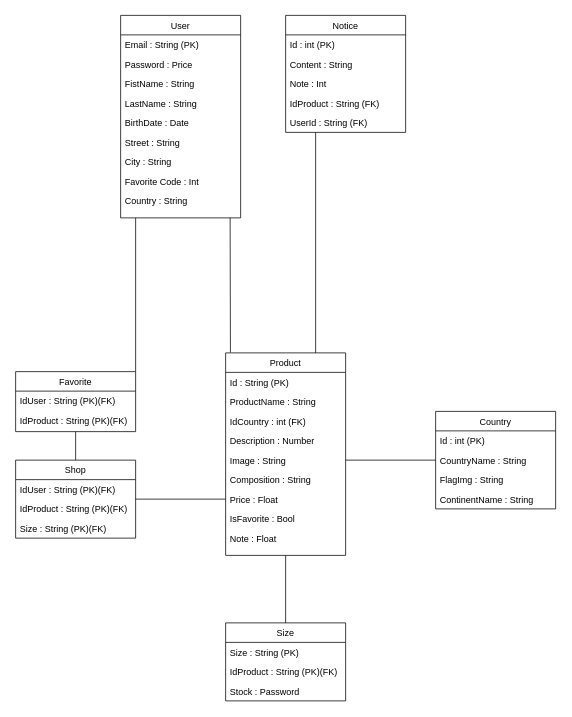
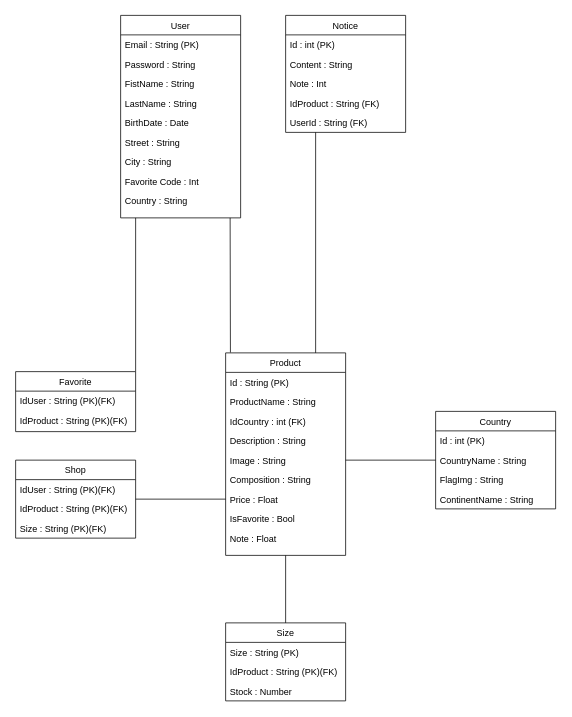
  <mxCell id="0" />
  <mxCell id="1" parent="0" />
  <mxCell id="2" style="rounded=0;orthogonalLoop=1;jettySize=auto;html=1;entryX=0.04;entryY=-0.002;entryDx=0;entryDy=0;endArrow=none;endFill=0;entryPerimeter=0;" parent="1" target="21" edge="1"><mxGeometry relative="1" as="geometry"><mxPoint x="306" y="290" as="sourcePoint" /></mxGeometry></mxCell>
  <mxCell id="3" style="edgeStyle=none;rounded=0;orthogonalLoop=1;jettySize=auto;html=1;endArrow=none;endFill=0;entryX=1;entryY=0;entryDx=0;entryDy=0;" parent="1" target="38" edge="1"><mxGeometry relative="1" as="geometry"><mxPoint x="180" y="290" as="sourcePoint" /><mxPoint x="170" y="490" as="targetPoint" /></mxGeometry></mxCell>
  <mxCell id="4" value="User" style="swimlane;fontStyle=0;align=center;verticalAlign=top;childLayout=stackLayout;horizontal=1;startSize=26;horizontalStack=0;resizeParent=1;resizeLast=0;collapsible=1;marginBottom=0;rounded=0;shadow=0;strokeWidth=1;" parent="1" vertex="1"><mxGeometry x="160" y="20" width="160" height="270" as="geometry"><mxRectangle x="230" y="140" width="160" height="26" as="alternateBounds" /></mxGeometry></mxCell>
  <mxCell id="5" value="Email : String (PK)" style="text;align=left;verticalAlign=top;spacingLeft=4;spacingRight=4;overflow=hidden;rotatable=0;points=[[0,0.5],[1,0.5]];portConstraint=eastwest;rounded=0;shadow=0;html=0;" parent="4" vertex="1"><mxGeometry y="26" width="160" height="26" as="geometry" /></mxCell>
- <mxCell id="6" value="Password : Price" style="text;align=left;verticalAlign=top;spacingLeft=4;spacingRight=4;overflow=hidden;rotatable=0;points=[[0,0.5],[1,0.5]];portConstraint=eastwest;" parent="4" vertex="1"><mxGeometry y="52" width="160" height="26" as="geometry" /></mxCell>
+ <mxCell id="6" value="Password : String" style="text;align=left;verticalAlign=top;spacingLeft=4;spacingRight=4;overflow=hidden;rotatable=0;points=[[0,0.5],[1,0.5]];portConstraint=eastwest;" parent="4" vertex="1"><mxGeometry y="52" width="160" height="26" as="geometry" /></mxCell>
  <mxCell id="7" value="FistName : String" style="text;align=left;verticalAlign=top;spacingLeft=4;spacingRight=4;overflow=hidden;rotatable=0;points=[[0,0.5],[1,0.5]];portConstraint=eastwest;" parent="4" vertex="1"><mxGeometry y="78" width="160" height="26" as="geometry" /></mxCell>
  <mxCell id="8" value="LastName : String" style="text;align=left;verticalAlign=top;spacingLeft=4;spacingRight=4;overflow=hidden;rotatable=0;points=[[0,0.5],[1,0.5]];portConstraint=eastwest;" parent="4" vertex="1"><mxGeometry y="104" width="160" height="26" as="geometry" /></mxCell>
  <mxCell id="9" value="BirthDate : Date" style="text;align=left;verticalAlign=top;spacingLeft=4;spacingRight=4;overflow=hidden;rotatable=0;points=[[0,0.5],[1,0.5]];portConstraint=eastwest;rounded=0;shadow=0;html=0;" parent="4" vertex="1"><mxGeometry y="130" width="160" height="26" as="geometry" /></mxCell>
  <mxCell id="10" value="Street : String" style="text;align=left;verticalAlign=top;spacingLeft=4;spacingRight=4;overflow=hidden;rotatable=0;points=[[0,0.5],[1,0.5]];portConstraint=eastwest;" parent="4" vertex="1"><mxGeometry y="156" width="160" height="26" as="geometry" /></mxCell>
  <mxCell id="11" value="City : String" style="text;align=left;verticalAlign=top;spacingLeft=4;spacingRight=4;overflow=hidden;rotatable=0;points=[[0,0.5],[1,0.5]];portConstraint=eastwest;rounded=0;shadow=0;html=0;" parent="4" vertex="1"><mxGeometry y="182" width="160" height="26" as="geometry" /></mxCell>
  <mxCell id="12" value="Favorite Code : Int" style="text;align=left;verticalAlign=top;spacingLeft=4;spacingRight=4;overflow=hidden;rotatable=0;points=[[0,0.5],[1,0.5]];portConstraint=eastwest;rounded=0;shadow=0;html=0;" parent="4" vertex="1"><mxGeometry y="208" width="160" height="26" as="geometry" /></mxCell>
  <mxCell id="13" value="Country : String" style="text;align=left;verticalAlign=top;spacingLeft=4;spacingRight=4;overflow=hidden;rotatable=0;points=[[0,0.5],[1,0.5]];portConstraint=eastwest;rounded=0;shadow=0;html=0;" parent="4" vertex="1"><mxGeometry y="234" width="160" height="26" as="geometry" /></mxCell>
  <mxCell id="14" style="edgeStyle=none;rounded=0;orthogonalLoop=1;jettySize=auto;html=1;entryX=0.75;entryY=0;entryDx=0;entryDy=0;exitX=0.25;exitY=1;exitDx=0;exitDy=0;endArrow=none;endFill=0;" parent="1" source="15" target="21" edge="1"><mxGeometry relative="1" as="geometry" /></mxCell>
  <mxCell id="15" value="Notice" style="swimlane;fontStyle=0;align=center;verticalAlign=top;childLayout=stackLayout;horizontal=1;startSize=26;horizontalStack=0;resizeParent=1;resizeLast=0;collapsible=1;marginBottom=0;rounded=0;shadow=0;strokeWidth=1;" parent="1" vertex="1"><mxGeometry x="380" y="20" width="160" height="156" as="geometry"><mxRectangle x="340" y="380" width="170" height="26" as="alternateBounds" /></mxGeometry></mxCell>
  <mxCell id="16" value="Id : int (PK)" style="text;align=left;verticalAlign=top;spacingLeft=4;spacingRight=4;overflow=hidden;rotatable=0;points=[[0,0.5],[1,0.5]];portConstraint=eastwest;" parent="15" vertex="1"><mxGeometry y="26" width="160" height="26" as="geometry" /></mxCell>
  <mxCell id="17" value="Content : String" style="text;align=left;verticalAlign=top;spacingLeft=4;spacingRight=4;overflow=hidden;rotatable=0;points=[[0,0.5],[1,0.5]];portConstraint=eastwest;" parent="15" vertex="1"><mxGeometry y="52" width="160" height="26" as="geometry" /></mxCell>
  <mxCell id="18" value="Note : Int" style="text;align=left;verticalAlign=top;spacingLeft=4;spacingRight=4;overflow=hidden;rotatable=0;points=[[0,0.5],[1,0.5]];portConstraint=eastwest;" parent="15" vertex="1"><mxGeometry y="78" width="160" height="26" as="geometry" /></mxCell>
  <mxCell id="19" value="IdProduct : String (FK)" style="text;align=left;verticalAlign=top;spacingLeft=4;spacingRight=4;overflow=hidden;rotatable=0;points=[[0,0.5],[1,0.5]];portConstraint=eastwest;" parent="15" vertex="1"><mxGeometry y="104" width="160" height="26" as="geometry" /></mxCell>
  <mxCell id="20" value="UserId : String (FK) " style="text;align=left;verticalAlign=top;spacingLeft=4;spacingRight=4;overflow=hidden;rotatable=0;points=[[0,0.5],[1,0.5]];portConstraint=eastwest;" parent="15" vertex="1"><mxGeometry y="130" width="160" height="26" as="geometry" /></mxCell>
  <mxCell id="21" value="Product" style="swimlane;fontStyle=0;align=center;verticalAlign=top;childLayout=stackLayout;horizontal=1;startSize=26;horizontalStack=0;resizeParent=1;resizeLast=0;collapsible=1;marginBottom=0;rounded=0;shadow=0;strokeWidth=1;" parent="1" vertex="1"><mxGeometry x="300" y="470" width="160" height="270" as="geometry"><mxRectangle x="550" y="140" width="160" height="26" as="alternateBounds" /></mxGeometry></mxCell>
  <mxCell id="22" value="Id : String (PK)" style="text;align=left;verticalAlign=top;spacingLeft=4;spacingRight=4;overflow=hidden;rotatable=0;points=[[0,0.5],[1,0.5]];portConstraint=eastwest;rounded=0;shadow=0;html=0;" parent="21" vertex="1"><mxGeometry y="26" width="160" height="26" as="geometry" /></mxCell>
  <mxCell id="23" value="ProductName : String" style="text;align=left;verticalAlign=top;spacingLeft=4;spacingRight=4;overflow=hidden;rotatable=0;points=[[0,0.5],[1,0.5]];portConstraint=eastwest;rounded=0;shadow=0;html=0;" parent="21" vertex="1"><mxGeometry y="52" width="160" height="26" as="geometry" /></mxCell>
  <mxCell id="24" value="IdCountry : int (FK)" style="text;align=left;verticalAlign=top;spacingLeft=4;spacingRight=4;overflow=hidden;rotatable=0;points=[[0,0.5],[1,0.5]];portConstraint=eastwest;rounded=0;shadow=0;html=0;" parent="21" vertex="1"><mxGeometry y="78" width="160" height="26" as="geometry" /></mxCell>
- <mxCell id="25" value="Description : Number" style="text;align=left;verticalAlign=top;spacingLeft=4;spacingRight=4;overflow=hidden;rotatable=0;points=[[0,0.5],[1,0.5]];portConstraint=eastwest;rounded=0;shadow=0;html=0;" parent="21" vertex="1"><mxGeometry y="104" width="160" height="26" as="geometry" /></mxCell>
+ <mxCell id="25" value="Description : String" style="text;align=left;verticalAlign=top;spacingLeft=4;spacingRight=4;overflow=hidden;rotatable=0;points=[[0,0.5],[1,0.5]];portConstraint=eastwest;rounded=0;shadow=0;html=0;" parent="21" vertex="1"><mxGeometry y="104" width="160" height="26" as="geometry" /></mxCell>
  <mxCell id="26" value="Image : String" style="text;align=left;verticalAlign=top;spacingLeft=4;spacingRight=4;overflow=hidden;rotatable=0;points=[[0,0.5],[1,0.5]];portConstraint=eastwest;rounded=0;shadow=0;html=0;" parent="21" vertex="1"><mxGeometry y="130" width="160" height="26" as="geometry" /></mxCell>
  <mxCell id="27" value="Composition : String" style="text;align=left;verticalAlign=top;spacingLeft=4;spacingRight=4;overflow=hidden;rotatable=0;points=[[0,0.5],[1,0.5]];portConstraint=eastwest;rounded=0;shadow=0;html=0;" parent="21" vertex="1"><mxGeometry y="156" width="160" height="26" as="geometry" /></mxCell>
  <mxCell id="28" value="Price : Float" style="text;align=left;verticalAlign=top;spacingLeft=4;spacingRight=4;overflow=hidden;rotatable=0;points=[[0,0.5],[1,0.5]];portConstraint=eastwest;rounded=0;shadow=0;html=0;" parent="21" vertex="1"><mxGeometry y="182" width="160" height="26" as="geometry" /></mxCell>
  <mxCell id="29" value="IsFavorite : Bool" style="text;align=left;verticalAlign=top;spacingLeft=4;spacingRight=4;overflow=hidden;rotatable=0;points=[[0,0.5],[1,0.5]];portConstraint=eastwest;rounded=0;shadow=0;html=0;" parent="21" vertex="1"><mxGeometry y="208" width="160" height="26" as="geometry" /></mxCell>
  <mxCell id="30" value="Note : Float" style="text;align=left;verticalAlign=top;spacingLeft=4;spacingRight=4;overflow=hidden;rotatable=0;points=[[0,0.5],[1,0.5]];portConstraint=eastwest;rounded=0;shadow=0;html=0;" parent="21" vertex="1"><mxGeometry y="234" width="160" height="26" as="geometry" /></mxCell>
  <mxCell id="31" style="edgeStyle=none;rounded=0;orthogonalLoop=1;jettySize=auto;html=1;entryX=1;entryY=0.5;entryDx=0;entryDy=0;endArrow=none;endFill=0;" parent="1" source="32" target="26" edge="1"><mxGeometry relative="1" as="geometry" /></mxCell>
  <mxCell id="32" value="Country" style="swimlane;fontStyle=0;align=center;verticalAlign=top;childLayout=stackLayout;horizontal=1;startSize=26;horizontalStack=0;resizeParent=1;resizeLast=0;collapsible=1;marginBottom=0;rounded=0;shadow=0;strokeWidth=1;" parent="1" vertex="1"><mxGeometry x="580" y="548" width="160" height="130" as="geometry"><mxRectangle x="340" y="380" width="170" height="26" as="alternateBounds" /></mxGeometry></mxCell>
  <mxCell id="33" value="Id : int (PK)" style="text;align=left;verticalAlign=top;spacingLeft=4;spacingRight=4;overflow=hidden;rotatable=0;points=[[0,0.5],[1,0.5]];portConstraint=eastwest;" parent="32" vertex="1"><mxGeometry y="26" width="160" height="26" as="geometry" /></mxCell>
  <mxCell id="34" value="CountryName : String" style="text;align=left;verticalAlign=top;spacingLeft=4;spacingRight=4;overflow=hidden;rotatable=0;points=[[0,0.5],[1,0.5]];portConstraint=eastwest;" parent="32" vertex="1"><mxGeometry y="52" width="160" height="26" as="geometry" /></mxCell>
  <mxCell id="35" value="FlagImg : String" style="text;align=left;verticalAlign=top;spacingLeft=4;spacingRight=4;overflow=hidden;rotatable=0;points=[[0,0.5],[1,0.5]];portConstraint=eastwest;" parent="32" vertex="1"><mxGeometry y="78" width="160" height="26" as="geometry" /></mxCell>
  <mxCell id="36" value="ContinentName : String" style="text;align=left;verticalAlign=top;spacingLeft=4;spacingRight=4;overflow=hidden;rotatable=0;points=[[0,0.5],[1,0.5]];portConstraint=eastwest;" vertex="1" parent="32"><mxGeometry y="104" width="160" height="26" as="geometry" /></mxCell>
- <mxCell id="37" style="edgeStyle=none;rounded=0;orthogonalLoop=1;jettySize=auto;html=1;entryX=0.5;entryY=0;entryDx=0;entryDy=0;endArrow=none;endFill=0;" parent="1" source="38" target="47" edge="1"><mxGeometry relative="1" as="geometry" /></mxCell>
  <mxCell id="38" value="Favorite" style="swimlane;fontStyle=0;align=center;verticalAlign=top;childLayout=stackLayout;horizontal=1;startSize=26;horizontalStack=0;resizeParent=1;resizeLast=0;collapsible=1;marginBottom=0;rounded=0;shadow=0;strokeWidth=1;" parent="1" vertex="1"><mxGeometry x="20" y="495" width="160" height="80" as="geometry"><mxRectangle x="340" y="380" width="170" height="26" as="alternateBounds" /></mxGeometry></mxCell>
  <mxCell id="39" value="IdUser : String (PK)(FK)" style="text;align=left;verticalAlign=top;spacingLeft=4;spacingRight=4;overflow=hidden;rotatable=0;points=[[0,0.5],[1,0.5]];portConstraint=eastwest;" parent="38" vertex="1"><mxGeometry y="26" width="160" height="26" as="geometry" /></mxCell>
  <mxCell id="40" value="IdProduct : String (PK)(FK)" style="text;align=left;verticalAlign=top;spacingLeft=4;spacingRight=4;overflow=hidden;rotatable=0;points=[[0,0.5],[1,0.5]];portConstraint=eastwest;" parent="38" vertex="1"><mxGeometry y="52" width="160" height="26" as="geometry" /></mxCell>
  <mxCell id="41" style="edgeStyle=none;rounded=0;orthogonalLoop=1;jettySize=auto;html=1;entryX=0.5;entryY=1;entryDx=0;entryDy=0;endArrow=none;endFill=0;" parent="1" source="42" target="21" edge="1"><mxGeometry relative="1" as="geometry" /></mxCell>
  <mxCell id="42" value="Size" style="swimlane;fontStyle=0;align=center;verticalAlign=top;childLayout=stackLayout;horizontal=1;startSize=26;horizontalStack=0;resizeParent=1;resizeLast=0;collapsible=1;marginBottom=0;rounded=0;shadow=0;strokeWidth=1;" parent="1" vertex="1"><mxGeometry x="300" y="830" width="160" height="104" as="geometry"><mxRectangle x="340" y="380" width="170" height="26" as="alternateBounds" /></mxGeometry></mxCell>
  <mxCell id="43" value="Size : String (PK)" style="text;align=left;verticalAlign=top;spacingLeft=4;spacingRight=4;overflow=hidden;rotatable=0;points=[[0,0.5],[1,0.5]];portConstraint=eastwest;" parent="42" vertex="1"><mxGeometry y="26" width="160" height="26" as="geometry" /></mxCell>
  <mxCell id="44" value="IdProduct : String (PK)(FK)" style="text;align=left;verticalAlign=top;spacingLeft=4;spacingRight=4;overflow=hidden;rotatable=0;points=[[0,0.5],[1,0.5]];portConstraint=eastwest;" parent="42" vertex="1"><mxGeometry y="52" width="160" height="26" as="geometry" /></mxCell>
- <mxCell id="45" value="Stock : Password" style="text;align=left;verticalAlign=top;spacingLeft=4;spacingRight=4;overflow=hidden;rotatable=0;points=[[0,0.5],[1,0.5]];portConstraint=eastwest;" parent="42" vertex="1"><mxGeometry y="78" width="160" height="26" as="geometry" /></mxCell>
+ <mxCell id="45" value="Stock : Number" style="text;align=left;verticalAlign=top;spacingLeft=4;spacingRight=4;overflow=hidden;rotatable=0;points=[[0,0.5],[1,0.5]];portConstraint=eastwest;" parent="42" vertex="1"><mxGeometry y="78" width="160" height="26" as="geometry" /></mxCell>
  <mxCell id="46" style="edgeStyle=none;rounded=0;orthogonalLoop=1;jettySize=auto;html=1;entryX=0;entryY=0.5;entryDx=0;entryDy=0;endArrow=none;endFill=0;" parent="1" source="47" target="28" edge="1"><mxGeometry relative="1" as="geometry" /></mxCell>
  <mxCell id="47" value="Shop" style="swimlane;fontStyle=0;align=center;verticalAlign=top;childLayout=stackLayout;horizontal=1;startSize=26;horizontalStack=0;resizeParent=1;resizeLast=0;collapsible=1;marginBottom=0;rounded=0;shadow=0;strokeWidth=1;" parent="1" vertex="1"><mxGeometry x="20" y="613" width="160" height="104" as="geometry"><mxRectangle x="340" y="380" width="170" height="26" as="alternateBounds" /></mxGeometry></mxCell>
  <mxCell id="48" value="IdUser : String (PK)(FK)" style="text;align=left;verticalAlign=top;spacingLeft=4;spacingRight=4;overflow=hidden;rotatable=0;points=[[0,0.5],[1,0.5]];portConstraint=eastwest;" parent="47" vertex="1"><mxGeometry y="26" width="160" height="26" as="geometry" /></mxCell>
  <mxCell id="49" value="IdProduct : String (PK)(FK)" style="text;align=left;verticalAlign=top;spacingLeft=4;spacingRight=4;overflow=hidden;rotatable=0;points=[[0,0.5],[1,0.5]];portConstraint=eastwest;" parent="47" vertex="1"><mxGeometry y="52" width="160" height="26" as="geometry" /></mxCell>
  <mxCell id="50" value="Size : String (PK)(FK) " style="text;align=left;verticalAlign=top;spacingLeft=4;spacingRight=4;overflow=hidden;rotatable=0;points=[[0,0.5],[1,0.5]];portConstraint=eastwest;" parent="47" vertex="1"><mxGeometry y="78" width="160" height="26" as="geometry" /></mxCell>
